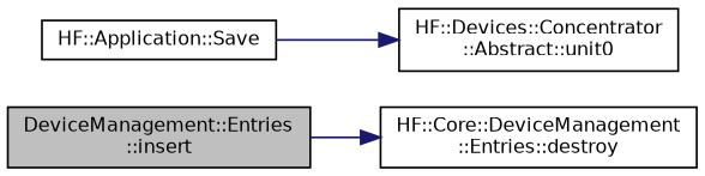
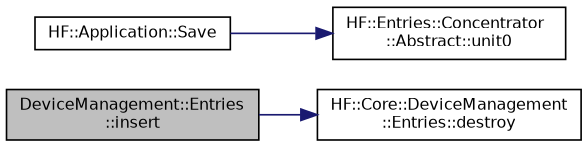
  digraph {
    rankdir=LR
    node [color=black fillcolor=white fontname=Helvetica fontsize=10 shape=record style=filled]
    edge [color=midnightblue fontname=Helvetica fontsize=10 labelfontname=Helvetica labelfontsize=10 style=solid]
    n1 [fillcolor=grey75 fontcolor=black height=0.2 label="DeviceManagement::Entries\l::insert" width=0.4]
    n2 [height=0.2 label="HF::Core::DeviceManagement\l::Entries::destroy" width=0.4]
    n3 [height=0.2 label="HF::Application::Save" width=0.4]
-   n4 [height=0.2 label="HF::Devices::Concentrator\l::Abstract::unit0" width=0.4]
+   n4 [height=0.2 label="HF::Entries::Concentrator\l::Abstract::unit0" width=0.4]
    n1 -> n2
    n3 -> n4
  }
